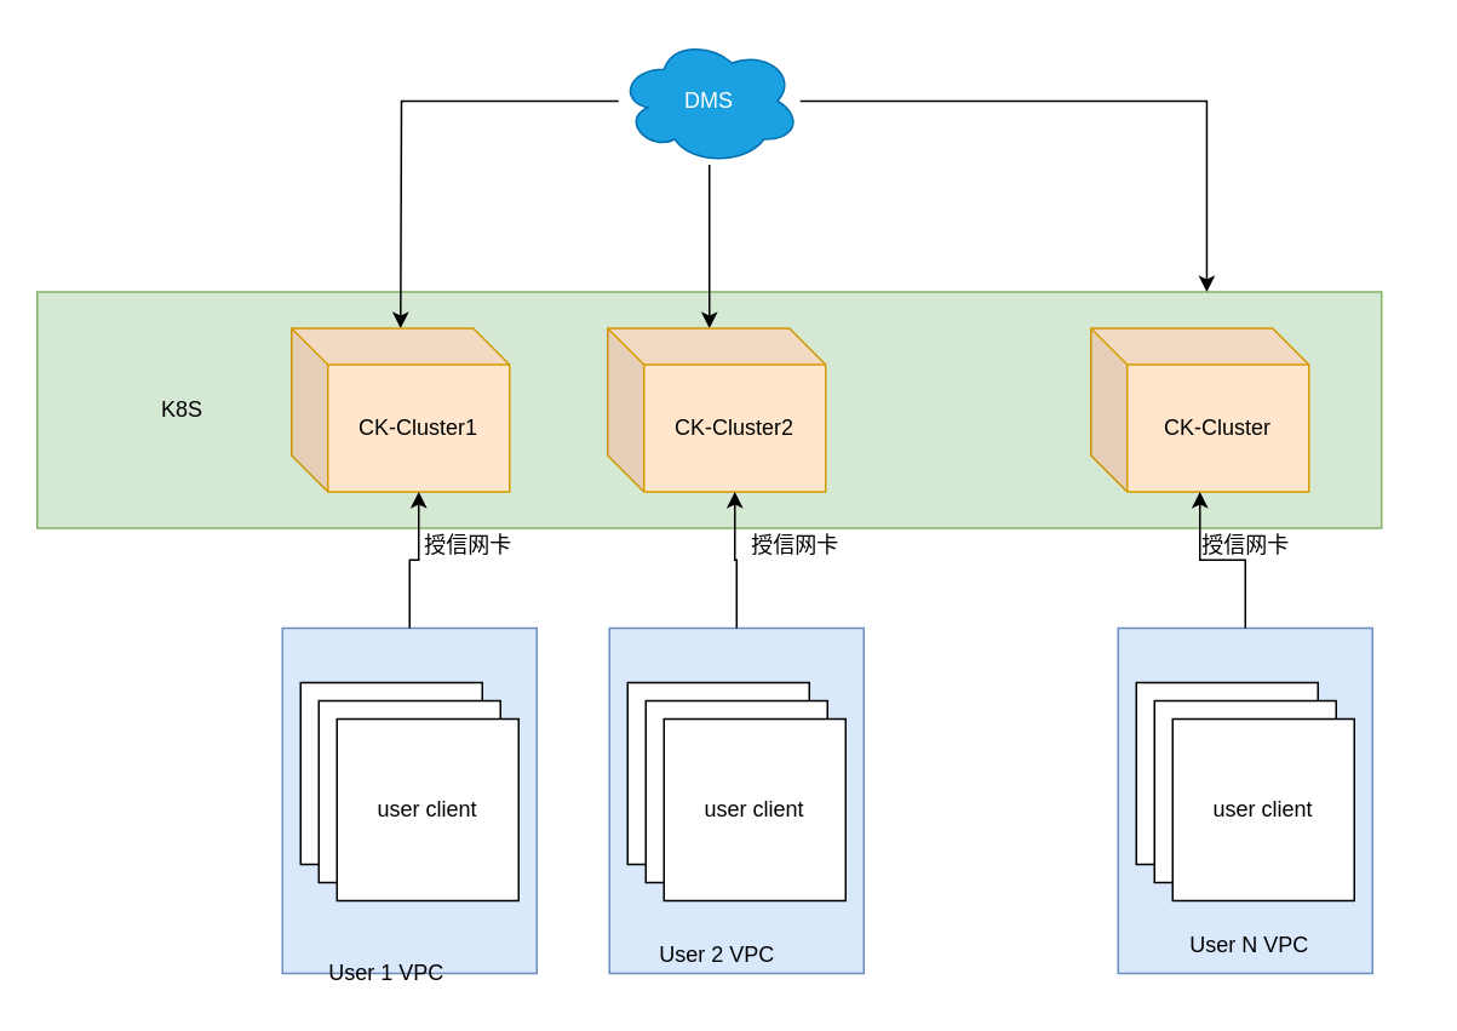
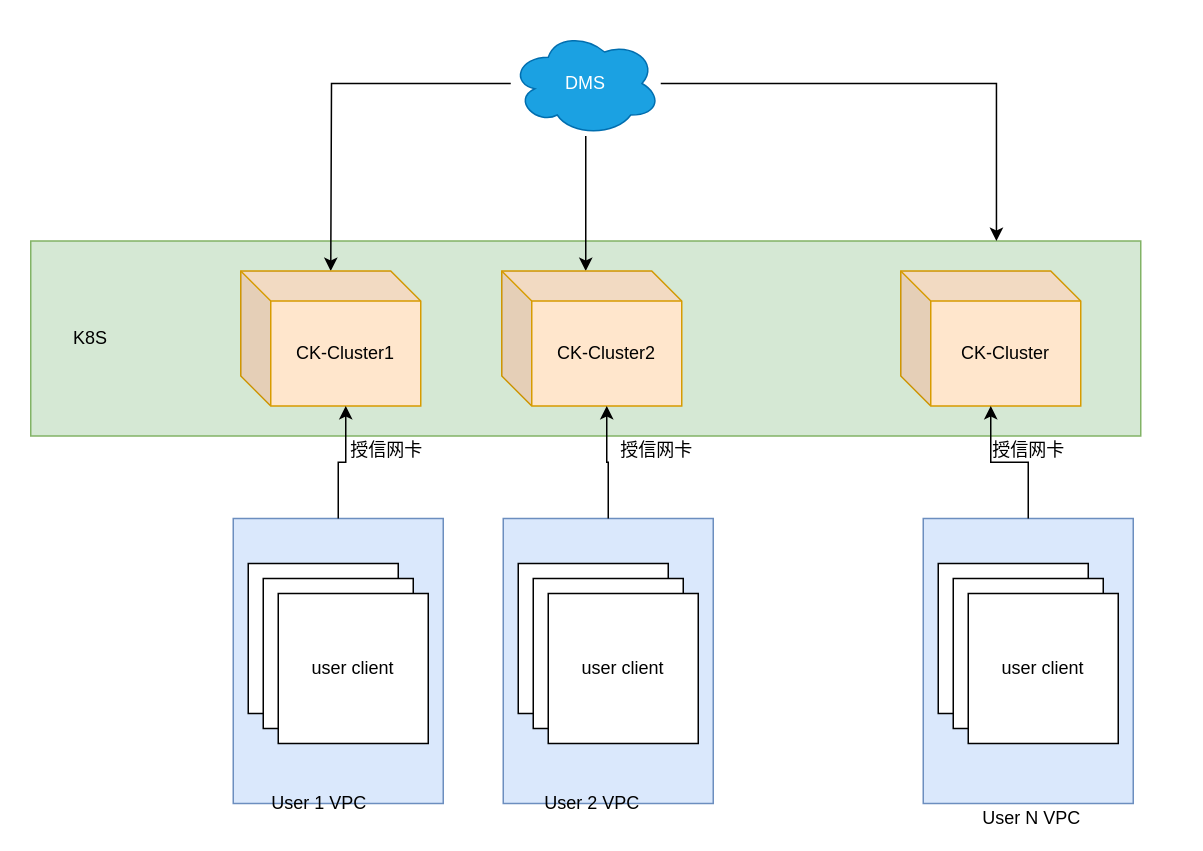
  <mxCell id="0" />
  <mxCell id="1" parent="0" />
  <mxCell id="2" value="" style="rounded=0;whiteSpace=wrap;html=1;rotation=90;fillColor=#dae8fc;strokeColor=#6c8ebf;" parent="1" vertex="1"><mxGeometry x="590" y="370" width="190" height="140" as="geometry" /></mxCell>
  <mxCell id="3" value="" style="rounded=0;whiteSpace=wrap;html=1;rotation=90;fillColor=#dae8fc;strokeColor=#6c8ebf;" parent="1" vertex="1"><mxGeometry x="310" y="370" width="190" height="140" as="geometry" /></mxCell>
  <mxCell id="4" value="" style="rounded=0;whiteSpace=wrap;html=1;rotation=90;fillColor=#dae8fc;strokeColor=#6c8ebf;" parent="1" vertex="1"><mxGeometry x="130" y="370" width="190" height="140" as="geometry" /></mxCell>
  <mxCell id="5" value="" style="rounded=0;whiteSpace=wrap;html=1;fillColor=#d5e8d4;strokeColor=#82b366;" parent="1" vertex="1"><mxGeometry x="20" y="160" width="740" height="130" as="geometry" /></mxCell>
  <mxCell id="6" style="edgeStyle=orthogonalEdgeStyle;rounded=0;orthogonalLoop=1;jettySize=auto;html=1;entryX=0.5;entryY=0;entryDx=0;entryDy=0;" parent="1" source="9" edge="1"><mxGeometry relative="1" as="geometry"><mxPoint x="220" y="180" as="targetPoint" /></mxGeometry></mxCell>
  <mxCell id="7" style="edgeStyle=orthogonalEdgeStyle;rounded=0;orthogonalLoop=1;jettySize=auto;html=1;" parent="1" source="9" edge="1"><mxGeometry relative="1" as="geometry"><mxPoint x="390" y="180" as="targetPoint" /><Array as="points"><mxPoint x="390" y="90" /><mxPoint x="390" y="90" /></Array></mxGeometry></mxCell>
  <mxCell id="8" style="edgeStyle=orthogonalEdgeStyle;rounded=0;orthogonalLoop=1;jettySize=auto;html=1;entryX=0.87;entryY=0;entryDx=0;entryDy=0;entryPerimeter=0;" parent="1" source="9" edge="1" target="5"><mxGeometry relative="1" as="geometry"><mxPoint x="560" y="180" as="targetPoint" /><Array as="points"><mxPoint x="664" y="55" /></Array></mxGeometry></mxCell>
  <mxCell id="9" value="DMS" style="ellipse;shape=cloud;whiteSpace=wrap;html=1;fillColor=#1ba1e2;strokeColor=#006EAF;fontColor=#ffffff;" parent="1" vertex="1"><mxGeometry x="340" y="20" width="100" height="70" as="geometry" /></mxCell>
  <mxCell id="10" value="&lt;span&gt;CK-Cluster1&lt;/span&gt;" style="shape=cube;whiteSpace=wrap;html=1;boundedLbl=1;backgroundOutline=1;darkOpacity=0.05;darkOpacity2=0.1;fillColor=#ffe6cc;strokeColor=#d79b00;" parent="1" vertex="1"><mxGeometry x="160" y="180" width="120" height="90" as="geometry" /></mxCell>
  <mxCell id="11" value="&lt;span&gt;CK-Cluster2&lt;/span&gt;" style="shape=cube;whiteSpace=wrap;html=1;boundedLbl=1;backgroundOutline=1;darkOpacity=0.05;darkOpacity2=0.1;fillColor=#ffe6cc;strokeColor=#d79b00;" parent="1" vertex="1"><mxGeometry x="334" y="180" width="120" height="90" as="geometry" /></mxCell>
  <mxCell id="12" value="&lt;span&gt;CK-Cluster&lt;/span&gt;" style="shape=cube;whiteSpace=wrap;html=1;boundedLbl=1;backgroundOutline=1;darkOpacity=0.05;darkOpacity2=0.1;fillColor=#ffe6cc;strokeColor=#d79b00;" parent="1" vertex="1"><mxGeometry x="600" y="180" width="120" height="90" as="geometry" /></mxCell>
- <mxCell id="13" value="K8S" style="text;html=1;strokeColor=none;fillColor=none;align=center;verticalAlign=middle;whiteSpace=wrap;rounded=0;" parent="1" vertex="1"><mxGeometry x="80" y="215" width="40" height="20" as="geometry" /></mxCell>
+ <mxCell id="13" value="K8S" style="text;html=1;strokeColor=none;fillColor=none;align=center;verticalAlign=middle;whiteSpace=wrap;rounded=0;" parent="1" vertex="1"><mxGeometry x="40" y="215" width="40" height="20" as="geometry" /></mxCell>
  <mxCell id="14" value="user client" style="whiteSpace=wrap;html=1;aspect=fixed;" parent="1" vertex="1"><mxGeometry x="165" y="375" width="100" height="100" as="geometry" /></mxCell>
  <mxCell id="15" value="user client" style="whiteSpace=wrap;html=1;aspect=fixed;" parent="1" vertex="1"><mxGeometry x="175" y="385" width="100" height="100" as="geometry" /></mxCell>
  <mxCell id="16" value="user client" style="whiteSpace=wrap;html=1;aspect=fixed;" parent="1" vertex="1"><mxGeometry x="185" y="395" width="100" height="100" as="geometry" /></mxCell>
  <mxCell id="17" value="user client" style="whiteSpace=wrap;html=1;aspect=fixed;" parent="1" vertex="1"><mxGeometry x="345" y="375" width="100" height="100" as="geometry" /></mxCell>
  <mxCell id="18" value="user client" style="whiteSpace=wrap;html=1;aspect=fixed;" parent="1" vertex="1"><mxGeometry x="355" y="385" width="100" height="100" as="geometry" /></mxCell>
  <mxCell id="19" value="user client" style="whiteSpace=wrap;html=1;aspect=fixed;" parent="1" vertex="1"><mxGeometry x="365" y="395" width="100" height="100" as="geometry" /></mxCell>
  <mxCell id="20" value="user client" style="whiteSpace=wrap;html=1;aspect=fixed;" parent="1" vertex="1"><mxGeometry x="625" y="375" width="100" height="100" as="geometry" /></mxCell>
  <mxCell id="21" value="user client" style="whiteSpace=wrap;html=1;aspect=fixed;" parent="1" vertex="1"><mxGeometry x="635" y="385" width="100" height="100" as="geometry" /></mxCell>
  <mxCell id="22" value="user client" style="whiteSpace=wrap;html=1;aspect=fixed;" parent="1" vertex="1"><mxGeometry x="645" y="395" width="100" height="100" as="geometry" /></mxCell>
  <mxCell id="23" style="edgeStyle=orthogonalEdgeStyle;rounded=0;orthogonalLoop=1;jettySize=auto;html=1;entryX=0;entryY=0;entryDx=70;entryDy=90;entryPerimeter=0;" parent="1" source="4" target="10" edge="1"><mxGeometry relative="1" as="geometry" /></mxCell>
  <mxCell id="24" style="edgeStyle=orthogonalEdgeStyle;rounded=0;orthogonalLoop=1;jettySize=auto;html=1;entryX=0;entryY=0;entryDx=70;entryDy=90;entryPerimeter=0;" parent="1" source="3" target="11" edge="1"><mxGeometry relative="1" as="geometry" /></mxCell>
  <mxCell id="25" style="edgeStyle=orthogonalEdgeStyle;rounded=0;orthogonalLoop=1;jettySize=auto;html=1;" parent="1" source="2" target="12" edge="1"><mxGeometry relative="1" as="geometry" /></mxCell>
  <mxCell id="26" value="User 1 VPC" style="text;html=1;strokeColor=none;fillColor=none;align=center;verticalAlign=middle;whiteSpace=wrap;rounded=0;" parent="1" vertex="1"><mxGeometry x="165" y="525" width="95" height="20" as="geometry" /></mxCell>
- <mxCell id="27" value="User 2 VPC" style="text;html=1;strokeColor=none;fillColor=none;align=center;verticalAlign=middle;whiteSpace=wrap;rounded=0;" parent="1" vertex="1"><mxGeometry x="346.5" y="515" width="95" height="20" as="geometry" /></mxCell>
- <mxCell id="28" value="User N VPC" style="text;html=1;strokeColor=none;fillColor=none;align=center;verticalAlign=middle;whiteSpace=wrap;rounded=0;" parent="1" vertex="1"><mxGeometry x="640" y="510" width="95" height="20" as="geometry" /></mxCell>
+ <mxCell id="27" value="User 2 VPC" style="text;html=1;strokeColor=none;fillColor=none;align=center;verticalAlign=middle;whiteSpace=wrap;rounded=0;" parent="1" vertex="1"><mxGeometry x="346.5" y="525" width="95" height="20" as="geometry" /></mxCell>
+ <mxCell id="28" value="User N VPC" style="text;html=1;strokeColor=none;fillColor=none;align=center;verticalAlign=middle;whiteSpace=wrap;rounded=0;" parent="1" vertex="1"><mxGeometry x="640" y="535" width="95" height="20" as="geometry" /></mxCell>
  <mxCell id="29" value="授信网卡" style="text;html=1;strokeColor=none;fillColor=none;align=center;verticalAlign=middle;whiteSpace=wrap;rounded=0;" parent="1" vertex="1"><mxGeometry x="220" y="290" width="75" height="20" as="geometry" /></mxCell>
  <mxCell id="30" value="授信网卡" style="text;html=1;strokeColor=none;fillColor=none;align=center;verticalAlign=middle;whiteSpace=wrap;rounded=0;" parent="1" vertex="1"><mxGeometry x="400" y="290" width="75" height="20" as="geometry" /></mxCell>
  <mxCell id="31" value="授信网卡" style="text;html=1;strokeColor=none;fillColor=none;align=center;verticalAlign=middle;whiteSpace=wrap;rounded=0;" parent="1" vertex="1"><mxGeometry x="647.5" y="290" width="75" height="20" as="geometry" /></mxCell>
